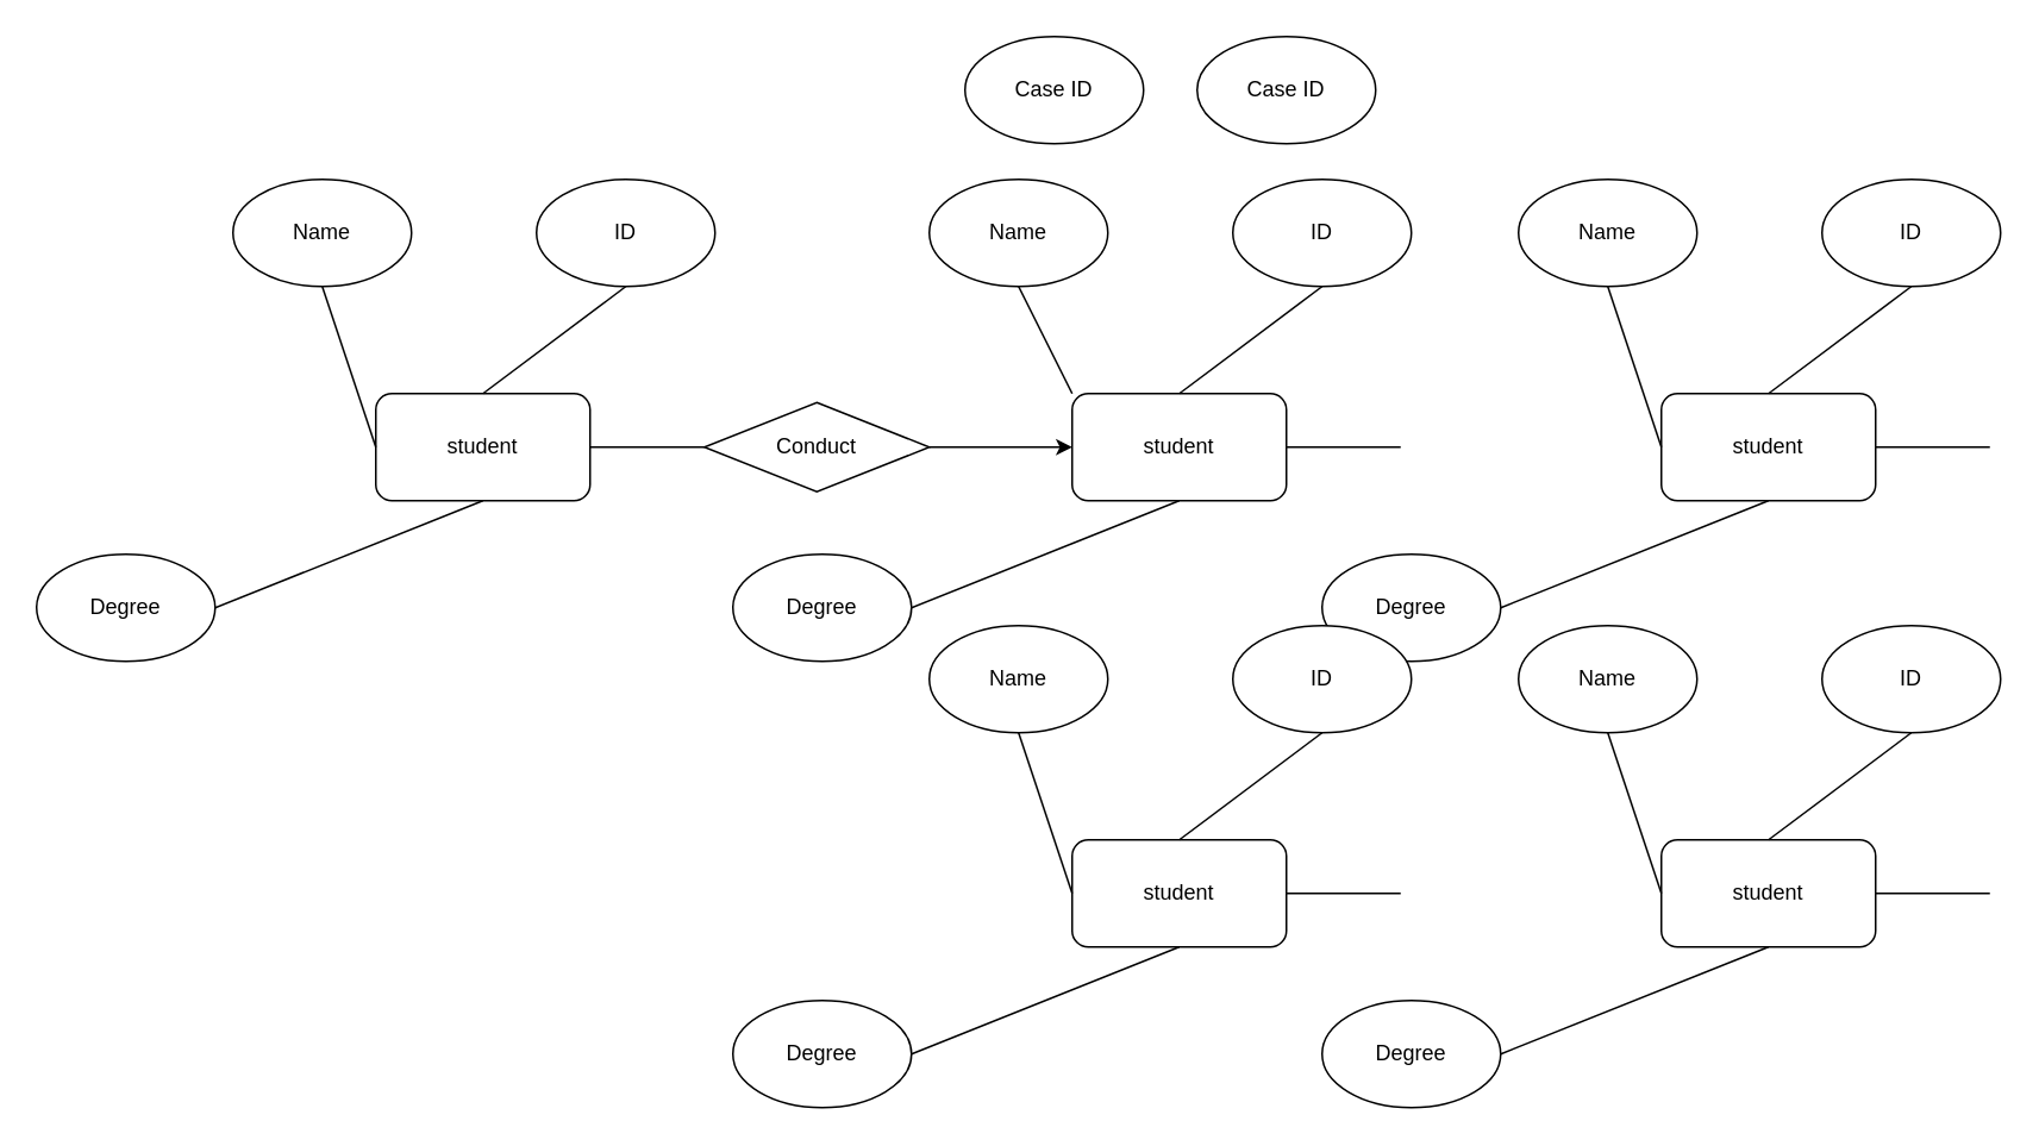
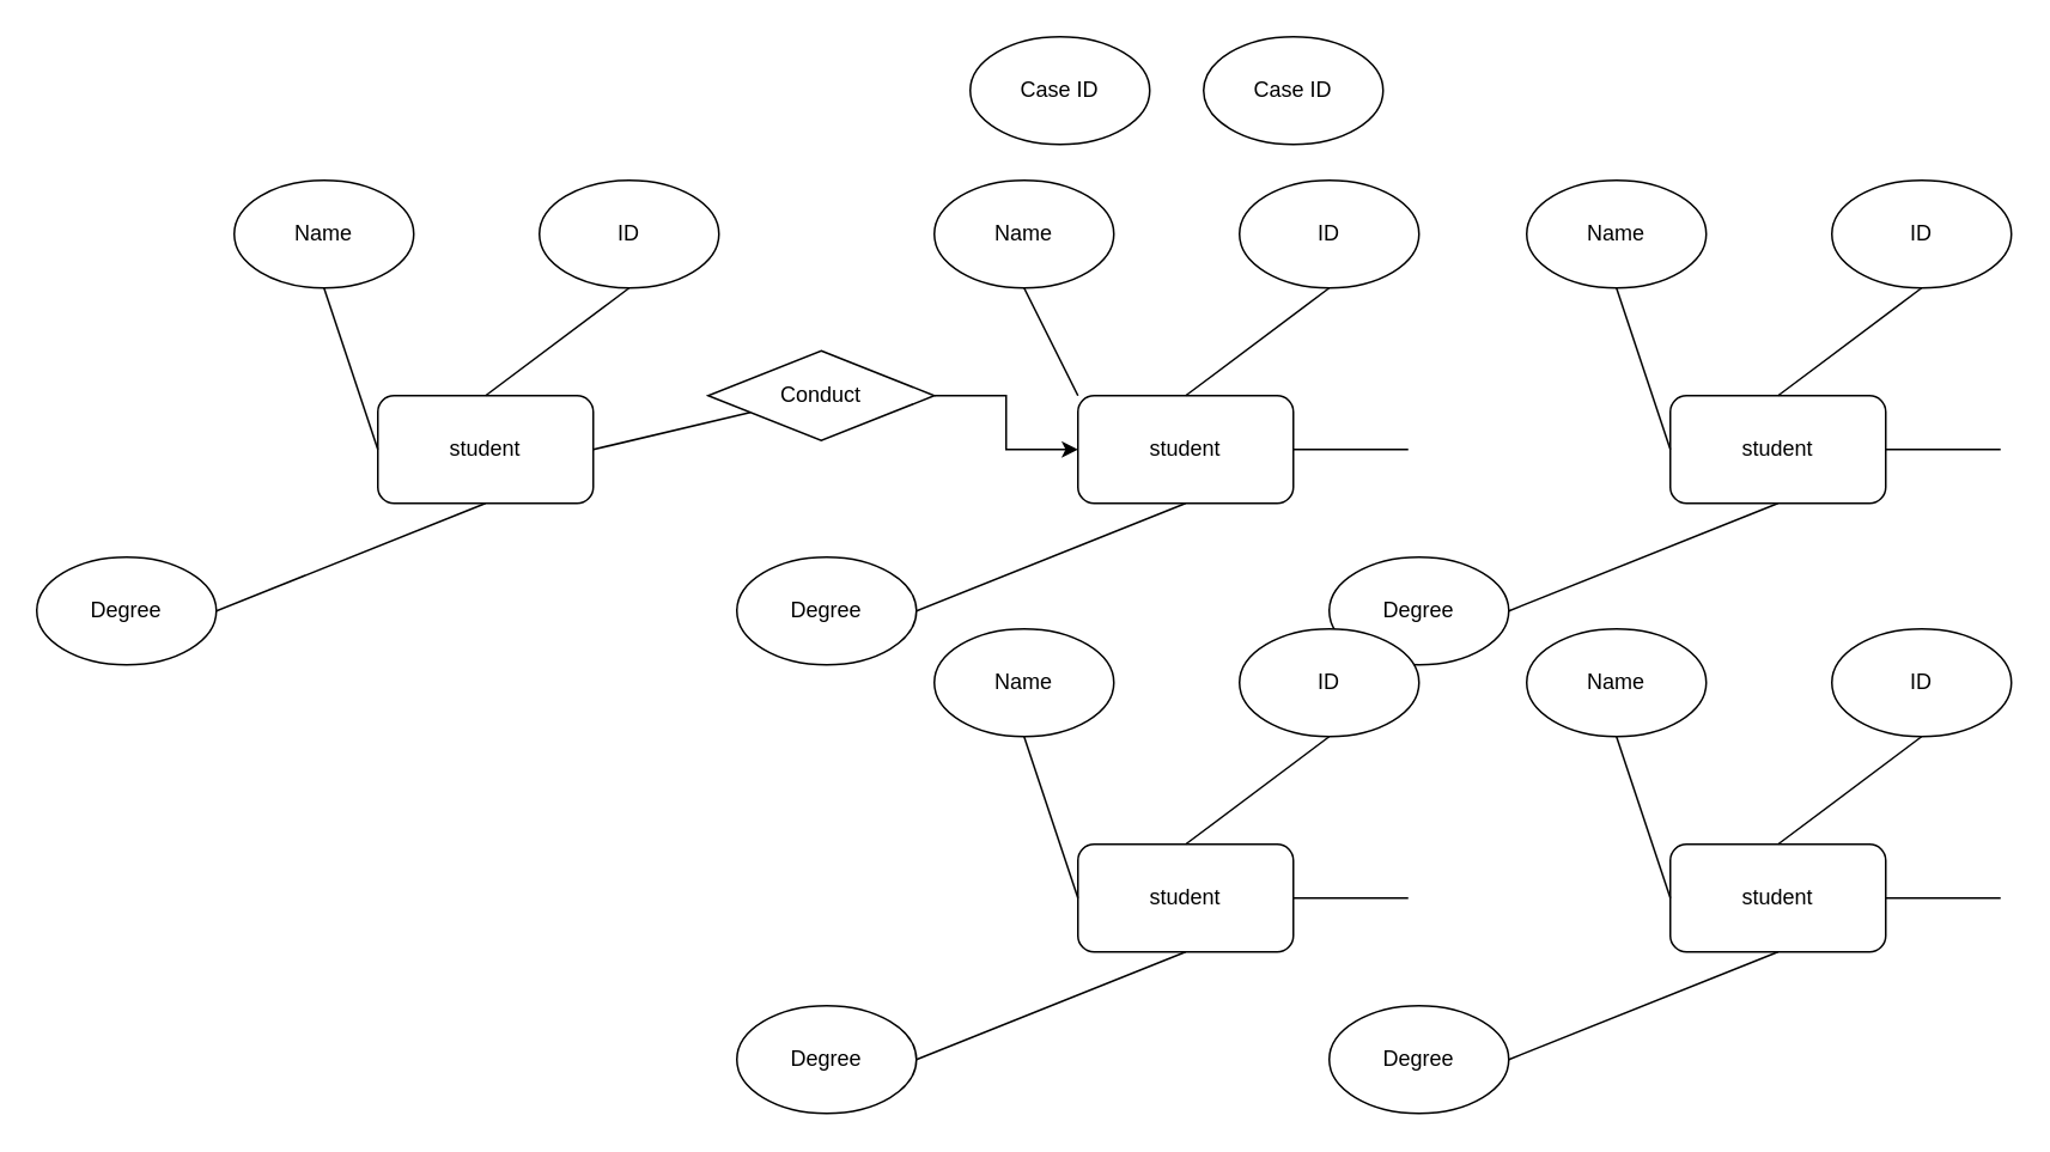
  <mxCell id="0" />
  <mxCell id="1" parent="0" />
  <mxCell id="2" value="student" style="rounded=1;whiteSpace=wrap;html=1;strokeColor=#000000;" vertex="1" parent="1"><mxGeometry x="210" y="220" width="120" height="60" as="geometry" /></mxCell>
  <mxCell id="3" value="Name" style="ellipse;whiteSpace=wrap;html=1;strokeColor=#000000;" vertex="1" parent="1"><mxGeometry x="130" y="100" width="100" height="60" as="geometry" /></mxCell>
  <mxCell id="4" value="" style="endArrow=none;html=1;rounded=0;entryX=0.5;entryY=1;entryDx=0;entryDy=0;exitX=0;exitY=0.5;exitDx=0;exitDy=0;" edge="1" parent="1" source="2" target="3"><mxGeometry width="50" height="50" relative="1" as="geometry"><mxPoint x="180" y="220" as="sourcePoint" /><mxPoint x="230" y="170" as="targetPoint" /></mxGeometry></mxCell>
  <mxCell id="5" value="ID" style="ellipse;whiteSpace=wrap;html=1;strokeColor=#000000;" vertex="1" parent="1"><mxGeometry x="300" y="100" width="100" height="60" as="geometry" /></mxCell>
  <mxCell id="6" value="" style="endArrow=none;html=1;rounded=0;entryX=0.5;entryY=1;entryDx=0;entryDy=0;exitX=0.5;exitY=0;exitDx=0;exitDy=0;" edge="1" parent="1" target="5" source="2"><mxGeometry width="50" height="50" relative="1" as="geometry"><mxPoint x="440" y="220" as="sourcePoint" /><mxPoint x="400" y="170" as="targetPoint" /></mxGeometry></mxCell>
  <mxCell id="7" value="Degree" style="ellipse;whiteSpace=wrap;html=1;strokeColor=#000000;" vertex="1" parent="1"><mxGeometry x="20" y="310" width="100" height="60" as="geometry" /></mxCell>
  <mxCell id="8" value="" style="endArrow=none;html=1;rounded=0;exitX=1;exitY=0.5;exitDx=0;exitDy=0;entryX=0.5;entryY=1;entryDx=0;entryDy=0;" edge="1" parent="1" source="7" target="2"><mxGeometry width="50" height="50" relative="1" as="geometry"><mxPoint x="370" y="290" as="sourcePoint" /><mxPoint x="420" y="240" as="targetPoint" /></mxGeometry></mxCell>
  <mxCell id="9" value="" style="edgeStyle=orthogonalEdgeStyle;rounded=0;orthogonalLoop=1;jettySize=auto;html=1;" edge="1" parent="1" source="10" target="12"><mxGeometry relative="1" as="geometry" /></mxCell>
- <mxCell id="10" value="Conduct&lt;br&gt;" style="rhombus;whiteSpace=wrap;html=1;strokeColor=#000000;" vertex="1" parent="1"><mxGeometry x="394" y="225" width="126" height="50" as="geometry" /></mxCell>
+ <mxCell id="10" value="Conduct&lt;br&gt;" style="rhombus;whiteSpace=wrap;html=1;strokeColor=#000000;" vertex="1" parent="1"><mxGeometry x="394" y="195" width="126" height="50" as="geometry" /></mxCell>
  <mxCell id="11" value="" style="endArrow=none;html=1;rounded=0;" edge="1" parent="1" target="10"><mxGeometry width="50" height="50" relative="1" as="geometry"><mxPoint x="330" y="250" as="sourcePoint" /><mxPoint x="380" y="200" as="targetPoint" /></mxGeometry></mxCell>
  <mxCell id="12" value="student" style="rounded=1;whiteSpace=wrap;html=1;strokeColor=#000000;" vertex="1" parent="1"><mxGeometry x="600" y="220" width="120" height="60" as="geometry" /></mxCell>
  <mxCell id="13" value="Name" style="ellipse;whiteSpace=wrap;html=1;strokeColor=#000000;" vertex="1" parent="1"><mxGeometry x="520" y="100" width="100" height="60" as="geometry" /></mxCell>
  <mxCell id="14" value="" style="endArrow=none;html=1;rounded=0;entryX=0.5;entryY=1;entryDx=0;entryDy=0;exitX=0;exitY=0;exitDx=0;exitDy=0;" edge="1" parent="1" source="12" target="13"><mxGeometry width="50" height="50" relative="1" as="geometry"><mxPoint x="570" y="220" as="sourcePoint" /><mxPoint x="620" y="170" as="targetPoint" /></mxGeometry></mxCell>
  <mxCell id="15" value="ID" style="ellipse;whiteSpace=wrap;html=1;strokeColor=#000000;" vertex="1" parent="1"><mxGeometry x="690" y="100" width="100" height="60" as="geometry" /></mxCell>
  <mxCell id="16" value="" style="endArrow=none;html=1;rounded=0;entryX=0.5;entryY=1;entryDx=0;entryDy=0;exitX=0.5;exitY=0;exitDx=0;exitDy=0;" edge="1" parent="1" source="12" target="15"><mxGeometry width="50" height="50" relative="1" as="geometry"><mxPoint x="830" y="220" as="sourcePoint" /><mxPoint x="790" y="170" as="targetPoint" /></mxGeometry></mxCell>
  <mxCell id="17" value="Degree" style="ellipse;whiteSpace=wrap;html=1;strokeColor=#000000;" vertex="1" parent="1"><mxGeometry x="410" y="310" width="100" height="60" as="geometry" /></mxCell>
  <mxCell id="18" value="" style="endArrow=none;html=1;rounded=0;exitX=1;exitY=0.5;exitDx=0;exitDy=0;entryX=0.5;entryY=1;entryDx=0;entryDy=0;" edge="1" parent="1" source="17" target="12"><mxGeometry width="50" height="50" relative="1" as="geometry"><mxPoint x="760" y="290" as="sourcePoint" /><mxPoint x="810" y="240" as="targetPoint" /></mxGeometry></mxCell>
  <mxCell id="19" value="" style="endArrow=none;html=1;rounded=0;" edge="1" parent="1"><mxGeometry width="50" height="50" relative="1" as="geometry"><mxPoint x="720" y="250" as="sourcePoint" /><mxPoint x="784" y="250" as="targetPoint" /></mxGeometry></mxCell>
  <mxCell id="20" value="student" style="rounded=1;whiteSpace=wrap;html=1;strokeColor=#000000;" vertex="1" parent="1"><mxGeometry x="930" y="220" width="120" height="60" as="geometry" /></mxCell>
  <mxCell id="21" value="Name" style="ellipse;whiteSpace=wrap;html=1;strokeColor=#000000;" vertex="1" parent="1"><mxGeometry x="850" y="100" width="100" height="60" as="geometry" /></mxCell>
  <mxCell id="22" value="" style="endArrow=none;html=1;rounded=0;entryX=0.5;entryY=1;entryDx=0;entryDy=0;exitX=0;exitY=0.5;exitDx=0;exitDy=0;" edge="1" parent="1" source="20" target="21"><mxGeometry width="50" height="50" relative="1" as="geometry"><mxPoint x="900" y="220" as="sourcePoint" /><mxPoint x="950" y="170" as="targetPoint" /></mxGeometry></mxCell>
  <mxCell id="23" value="ID" style="ellipse;whiteSpace=wrap;html=1;strokeColor=#000000;" vertex="1" parent="1"><mxGeometry x="1020" y="100" width="100" height="60" as="geometry" /></mxCell>
  <mxCell id="24" value="" style="endArrow=none;html=1;rounded=0;entryX=0.5;entryY=1;entryDx=0;entryDy=0;exitX=0.5;exitY=0;exitDx=0;exitDy=0;" edge="1" parent="1" source="20" target="23"><mxGeometry width="50" height="50" relative="1" as="geometry"><mxPoint x="1160" y="220" as="sourcePoint" /><mxPoint x="1120" y="170" as="targetPoint" /></mxGeometry></mxCell>
  <mxCell id="25" value="Degree" style="ellipse;whiteSpace=wrap;html=1;strokeColor=#000000;" vertex="1" parent="1"><mxGeometry x="740" y="310" width="100" height="60" as="geometry" /></mxCell>
  <mxCell id="26" value="" style="endArrow=none;html=1;rounded=0;exitX=1;exitY=0.5;exitDx=0;exitDy=0;entryX=0.5;entryY=1;entryDx=0;entryDy=0;" edge="1" parent="1" source="25" target="20"><mxGeometry width="50" height="50" relative="1" as="geometry"><mxPoint x="1090" y="290" as="sourcePoint" /><mxPoint x="1140" y="240" as="targetPoint" /></mxGeometry></mxCell>
  <mxCell id="27" value="" style="endArrow=none;html=1;rounded=0;" edge="1" parent="1"><mxGeometry width="50" height="50" relative="1" as="geometry"><mxPoint x="1050" y="250" as="sourcePoint" /><mxPoint x="1114" y="250" as="targetPoint" /></mxGeometry></mxCell>
  <mxCell id="28" value="student" style="rounded=1;whiteSpace=wrap;html=1;strokeColor=#000000;" vertex="1" parent="1"><mxGeometry x="600" y="470" width="120" height="60" as="geometry" /></mxCell>
  <mxCell id="29" value="Name" style="ellipse;whiteSpace=wrap;html=1;strokeColor=#000000;" vertex="1" parent="1"><mxGeometry x="520" y="350" width="100" height="60" as="geometry" /></mxCell>
  <mxCell id="30" value="" style="endArrow=none;html=1;rounded=0;entryX=0.5;entryY=1;entryDx=0;entryDy=0;exitX=0;exitY=0.5;exitDx=0;exitDy=0;" edge="1" parent="1" source="28" target="29"><mxGeometry width="50" height="50" relative="1" as="geometry"><mxPoint x="570" y="470" as="sourcePoint" /><mxPoint x="620" y="420" as="targetPoint" /></mxGeometry></mxCell>
  <mxCell id="31" value="ID" style="ellipse;whiteSpace=wrap;html=1;strokeColor=#000000;" vertex="1" parent="1"><mxGeometry x="690" y="350" width="100" height="60" as="geometry" /></mxCell>
  <mxCell id="32" value="" style="endArrow=none;html=1;rounded=0;entryX=0.5;entryY=1;entryDx=0;entryDy=0;exitX=0.5;exitY=0;exitDx=0;exitDy=0;" edge="1" parent="1" source="28" target="31"><mxGeometry width="50" height="50" relative="1" as="geometry"><mxPoint x="830" y="470" as="sourcePoint" /><mxPoint x="790" y="420" as="targetPoint" /></mxGeometry></mxCell>
  <mxCell id="33" value="Degree" style="ellipse;whiteSpace=wrap;html=1;strokeColor=#000000;" vertex="1" parent="1"><mxGeometry x="410" y="560" width="100" height="60" as="geometry" /></mxCell>
  <mxCell id="34" value="" style="endArrow=none;html=1;rounded=0;exitX=1;exitY=0.5;exitDx=0;exitDy=0;entryX=0.5;entryY=1;entryDx=0;entryDy=0;" edge="1" parent="1" source="33" target="28"><mxGeometry width="50" height="50" relative="1" as="geometry"><mxPoint x="760" y="540" as="sourcePoint" /><mxPoint x="810" y="490" as="targetPoint" /></mxGeometry></mxCell>
  <mxCell id="35" value="" style="endArrow=none;html=1;rounded=0;" edge="1" parent="1"><mxGeometry width="50" height="50" relative="1" as="geometry"><mxPoint x="720" y="500" as="sourcePoint" /><mxPoint x="784" y="500" as="targetPoint" /></mxGeometry></mxCell>
  <mxCell id="36" value="student" style="rounded=1;whiteSpace=wrap;html=1;strokeColor=#000000;" vertex="1" parent="1"><mxGeometry x="930" y="470" width="120" height="60" as="geometry" /></mxCell>
  <mxCell id="37" value="Name" style="ellipse;whiteSpace=wrap;html=1;strokeColor=#000000;" vertex="1" parent="1"><mxGeometry x="850" y="350" width="100" height="60" as="geometry" /></mxCell>
  <mxCell id="38" value="" style="endArrow=none;html=1;rounded=0;entryX=0.5;entryY=1;entryDx=0;entryDy=0;exitX=0;exitY=0.5;exitDx=0;exitDy=0;" edge="1" parent="1" source="36" target="37"><mxGeometry width="50" height="50" relative="1" as="geometry"><mxPoint x="900" y="470" as="sourcePoint" /><mxPoint x="950" y="420" as="targetPoint" /></mxGeometry></mxCell>
  <mxCell id="39" value="ID" style="ellipse;whiteSpace=wrap;html=1;strokeColor=#000000;" vertex="1" parent="1"><mxGeometry x="1020" y="350" width="100" height="60" as="geometry" /></mxCell>
  <mxCell id="40" value="" style="endArrow=none;html=1;rounded=0;entryX=0.5;entryY=1;entryDx=0;entryDy=0;exitX=0.5;exitY=0;exitDx=0;exitDy=0;" edge="1" parent="1" source="36" target="39"><mxGeometry width="50" height="50" relative="1" as="geometry"><mxPoint x="1160" y="470" as="sourcePoint" /><mxPoint x="1120" y="420" as="targetPoint" /></mxGeometry></mxCell>
  <mxCell id="41" value="Degree" style="ellipse;whiteSpace=wrap;html=1;strokeColor=#000000;" vertex="1" parent="1"><mxGeometry x="740" y="560" width="100" height="60" as="geometry" /></mxCell>
  <mxCell id="42" value="" style="endArrow=none;html=1;rounded=0;exitX=1;exitY=0.5;exitDx=0;exitDy=0;entryX=0.5;entryY=1;entryDx=0;entryDy=0;" edge="1" parent="1" source="41" target="36"><mxGeometry width="50" height="50" relative="1" as="geometry"><mxPoint x="1090" y="540" as="sourcePoint" /><mxPoint x="1140" y="490" as="targetPoint" /></mxGeometry></mxCell>
  <mxCell id="43" value="" style="endArrow=none;html=1;rounded=0;" edge="1" parent="1"><mxGeometry width="50" height="50" relative="1" as="geometry"><mxPoint x="1050" y="500" as="sourcePoint" /><mxPoint x="1114" y="500" as="targetPoint" /></mxGeometry></mxCell>
  <mxCell id="44" value="Case ID" style="ellipse;whiteSpace=wrap;html=1;strokeColor=#000000;" vertex="1" parent="1"><mxGeometry x="540" y="20" width="100" height="60" as="geometry" /></mxCell>
  <mxCell id="45" value="Case ID" style="ellipse;whiteSpace=wrap;html=1;strokeColor=#000000;" vertex="1" parent="1"><mxGeometry x="670" y="20" width="100" height="60" as="geometry" /></mxCell>
